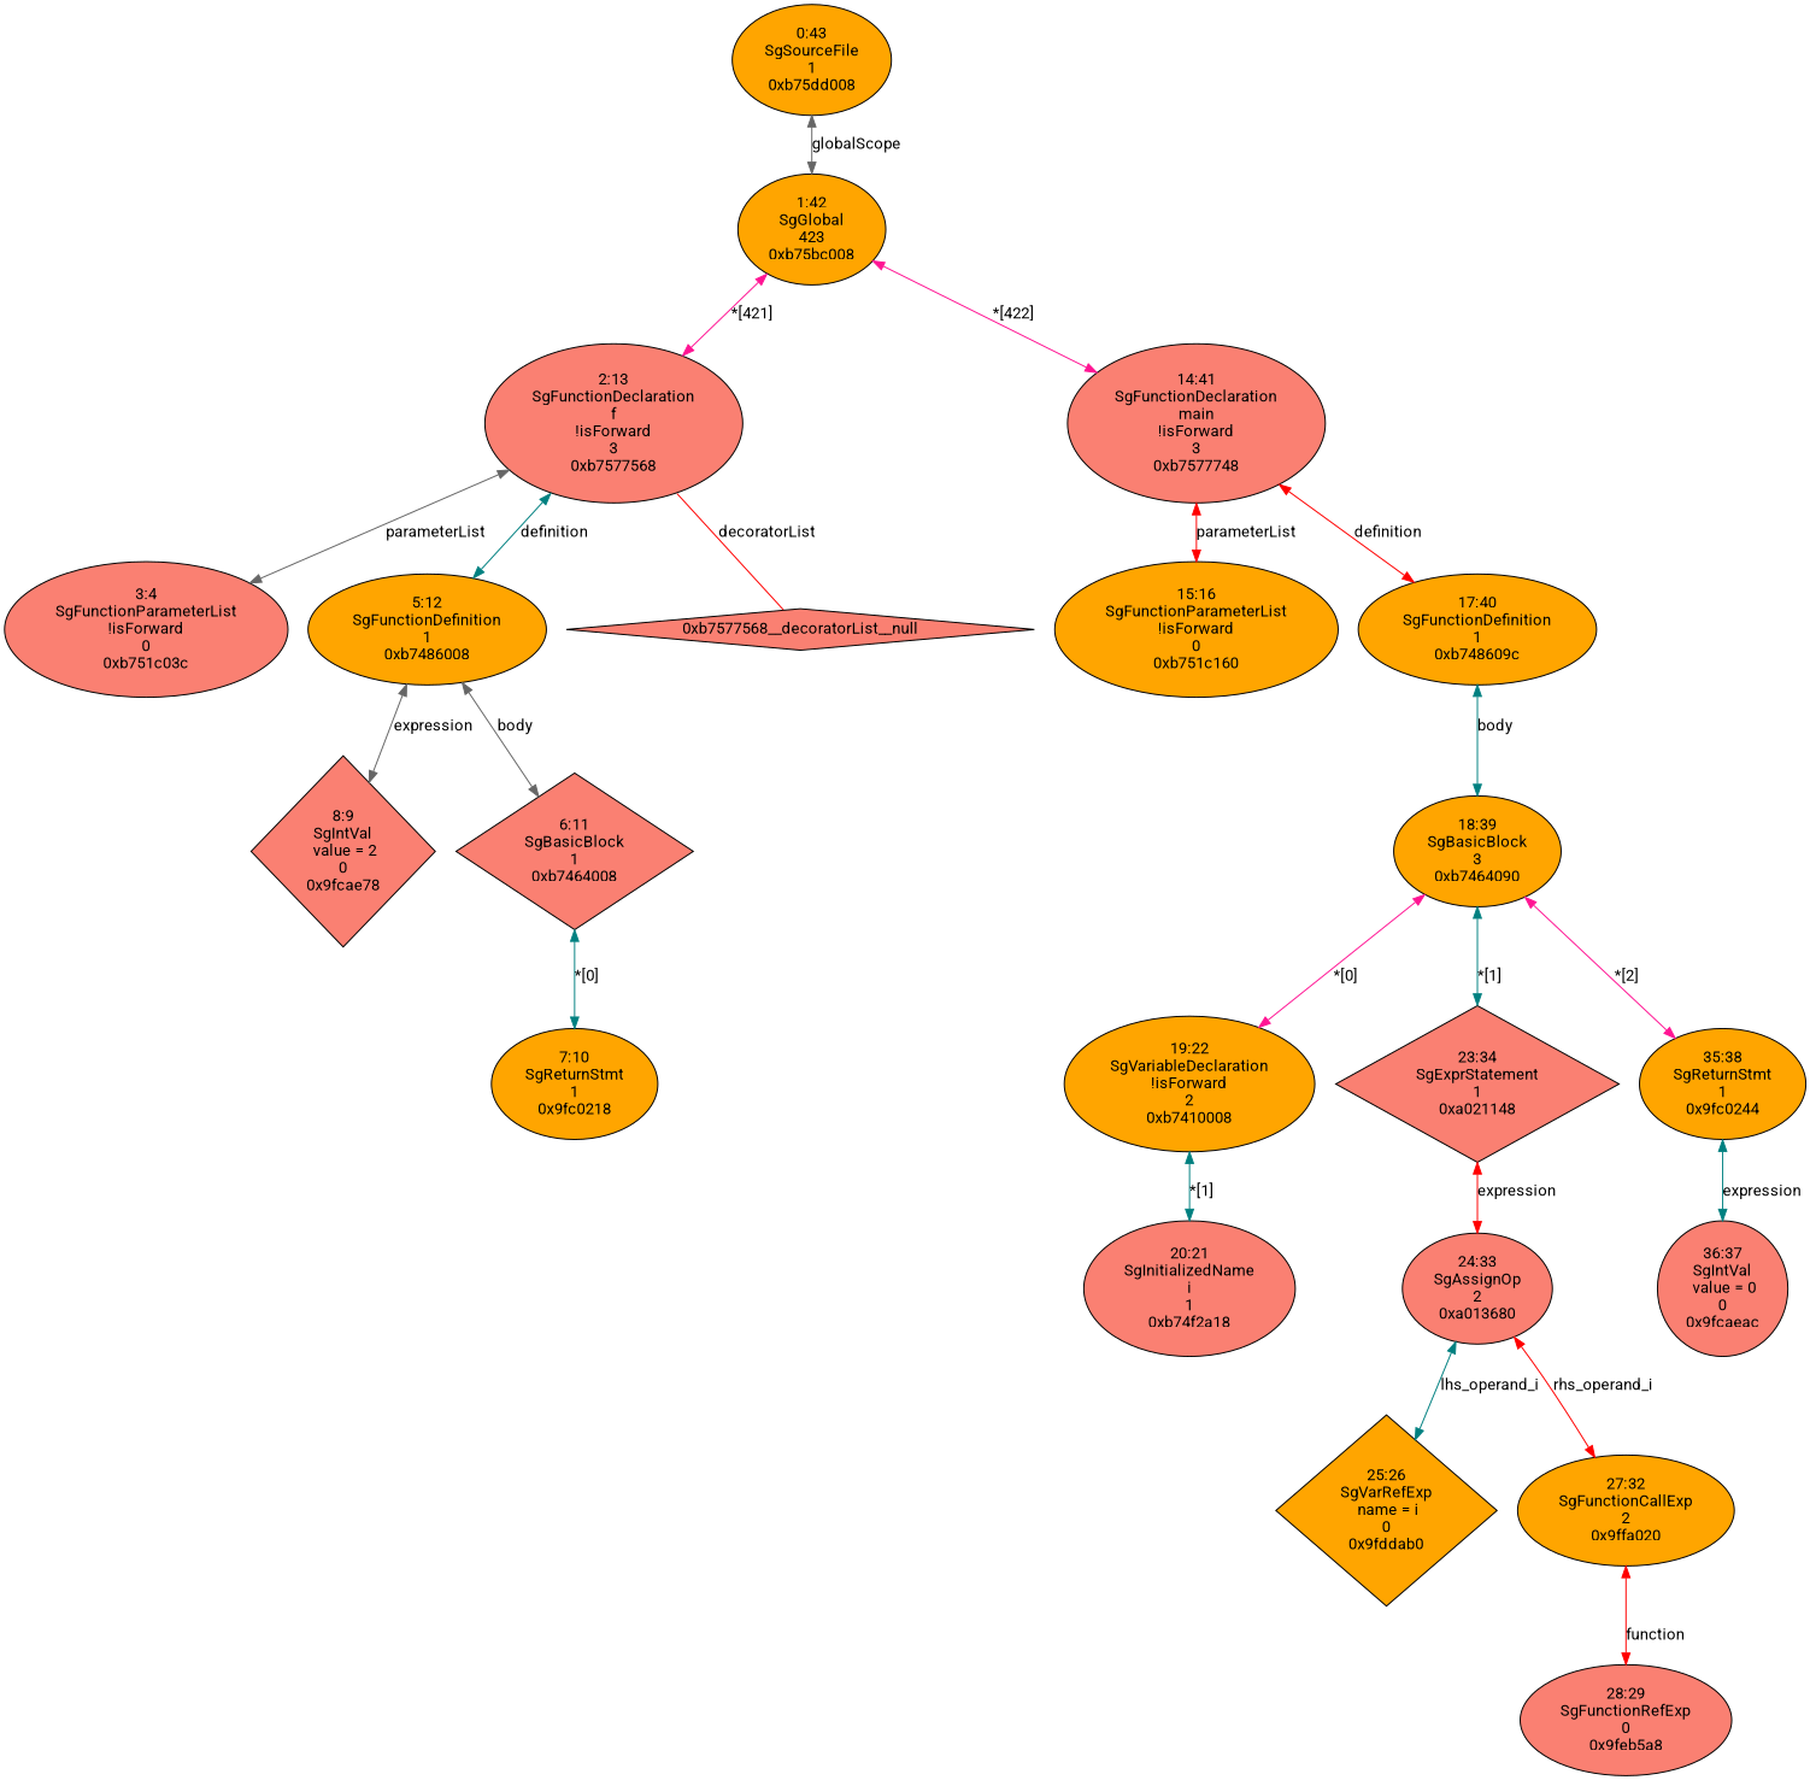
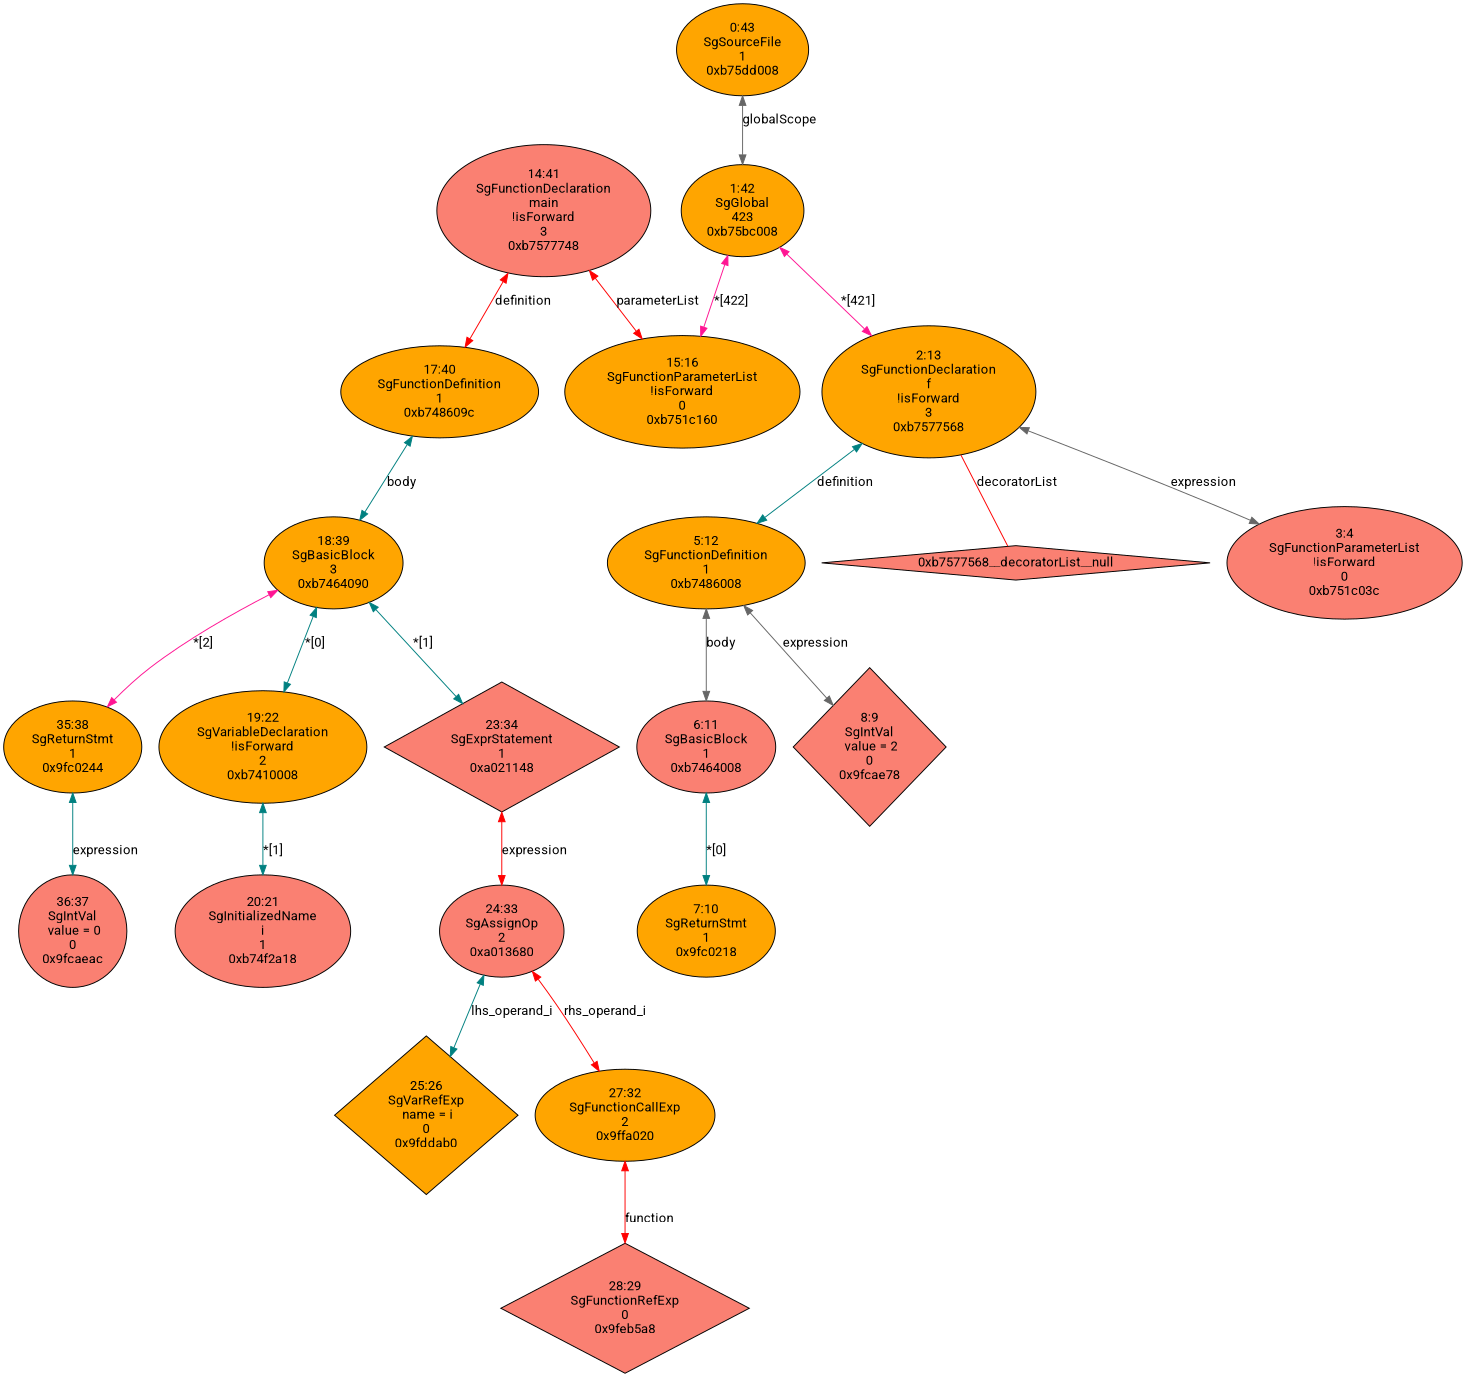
  digraph {
    fontname=Roboto
    node [fillcolor=salmon fontname=Roboto style=filled]
    edge [color=teal dir=both fontname=Roboto]
    n1 [label="3:4\nSgFunctionParameterList\n!isForward\n0\n0xb751c03c\n"]
    n2 [label="8:9\nSgIntVal\n value = 2\n0\n0x9fcae78\n" shape=diamond]
    n3 [fillcolor=orange label="7:10\nSgReturnStmt\n1\n0x9fc0218\n"]
-   n4 [label="6:11\nSgBasicBlock\n1\n0xb7464008\n" shape=diamond]
+   n4 [label="6:11\nSgBasicBlock\n1\n0xb7464008\n"]
    n5 [fillcolor=orange label="5:12\nSgFunctionDefinition\n1\n0xb7486008\n"]
-   n6 [label="2:13\nSgFunctionDeclaration\nf\n!isForward\n3\n0xb7577568\n"]
+   n6 [fillcolor=orange label="2:13\nSgFunctionDeclaration\nf\n!isForward\n3\n0xb7577568\n"]
    "0xb7577568__decoratorList__null" [shape=diamond]
    n8 [fillcolor=orange label="15:16\nSgFunctionParameterList\n!isForward\n0\n0xb751c160\n"]
    n9 [label="20:21\nSgInitializedName\ni\n1\n0xb74f2a18\n"]
    n10 [fillcolor=orange label="19:22\nSgVariableDeclaration\n!isForward\n2\n0xb7410008\n"]
    n11 [fillcolor=orange label="25:26\nSgVarRefExp\n name = i\n0\n0x9fddab0\n" shape=diamond]
-   n12 [label="28:29\nSgFunctionRefExp\n0\n0x9feb5a8\n"]
+   n12 [label="28:29\nSgFunctionRefExp\n0\n0x9feb5a8\n" shape=diamond]
    n13 [fillcolor=orange label="27:32\nSgFunctionCallExp\n2\n0x9ffa020\n"]
    n14 [label="24:33\nSgAssignOp\n2\n0xa013680\n"]
    n15 [label="23:34\nSgExprStatement\n1\n0xa021148\n" shape=diamond]
    n16 [label="36:37\nSgIntVal\n value = 0\n0\n0x9fcaeac\n"]
    n17 [fillcolor=orange label="35:38\nSgReturnStmt\n1\n0x9fc0244\n"]
    n18 [fillcolor=orange label="18:39\nSgBasicBlock\n3\n0xb7464090\n"]
    n19 [fillcolor=orange label="17:40\nSgFunctionDefinition\n1\n0xb748609c\n"]
    n20 [label="14:41\nSgFunctionDeclaration\nmain\n!isForward\n3\n0xb7577748\n"]
    n21 [fillcolor=orange label="1:42\nSgGlobal\n423\n0xb75bc008\n"]
    n22 [fillcolor=orange label="0:43\nSgSourceFile\n1\n0xb75dd008\n"]
    n4 -> n3 [label="*[0]"]
    n5 -> n2 [color=gray40 label=expression]
    n5 -> n4 [color=gray40 label=body]
-   n6 -> n1 [color=gray40 label=parameterList]
+   n6 -> n1 [color=gray40 label=expression]
    n6 -> n5 [label=definition]
    n6 -> "0xb7577568__decoratorList__null" [color=red dir=none label=decoratorList]
    n10 -> n9 [label="*[1]"]
    n13 -> n12 [color=red label=function]
    n14 -> n11 [label=lhs_operand_i]
    n14 -> n13 [color=red label=rhs_operand_i]
    n15 -> n14 [color=red label=expression]
    n17 -> n16 [label=expression]
-   n18 -> n10 [color=deeppink label="*[0]"]
+   n18 -> n10 [label="*[0]"]
    n18 -> n15 [label="*[1]"]
    n18 -> n17 [color=deeppink label="*[2]"]
    n19 -> n18 [label=body]
    n20 -> n8 [color=red label=parameterList]
    n20 -> n19 [color=red label=definition]
    n21 -> n6 [color=deeppink label="*[421]"]
-   n21 -> n20 [color=deeppink label="*[422]"]
+   n21 -> n8 [color=deeppink label="*[422]"]
    n22 -> n21 [color=gray40 label=globalScope]
  }
